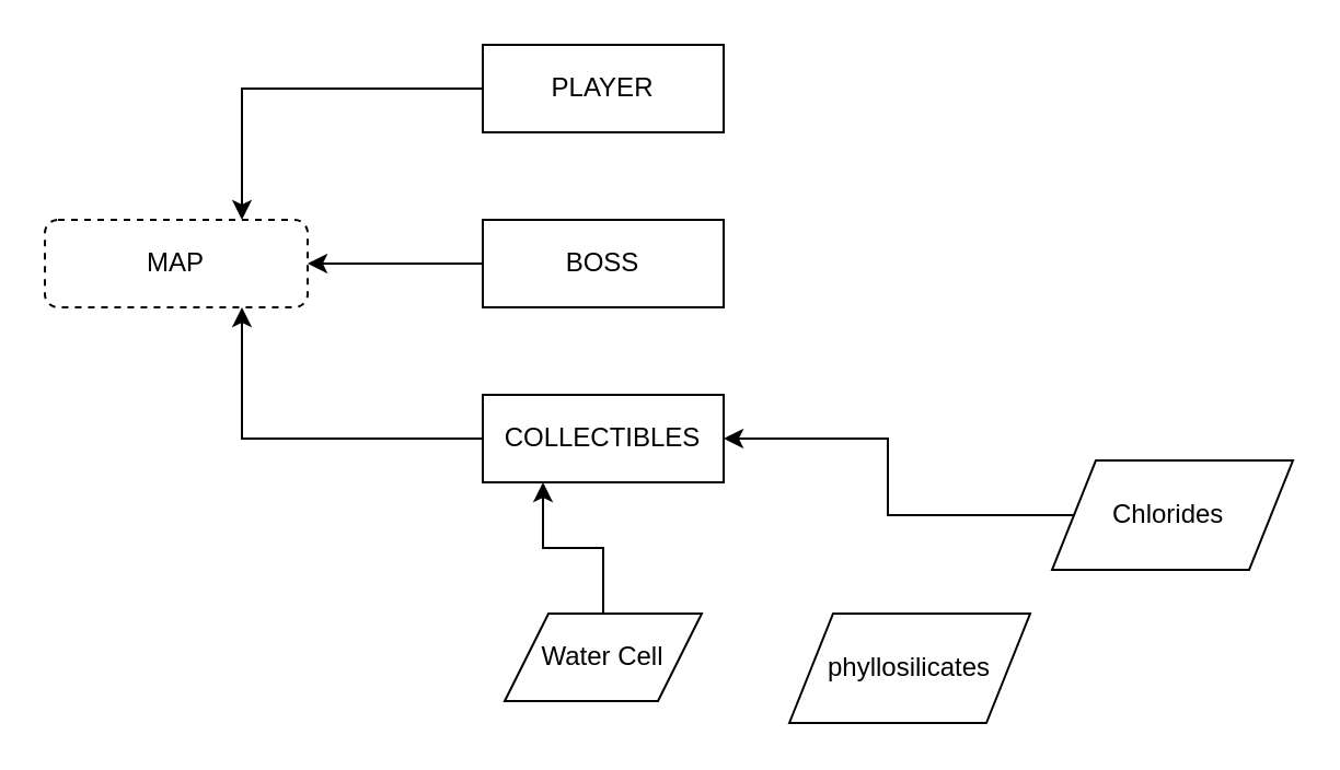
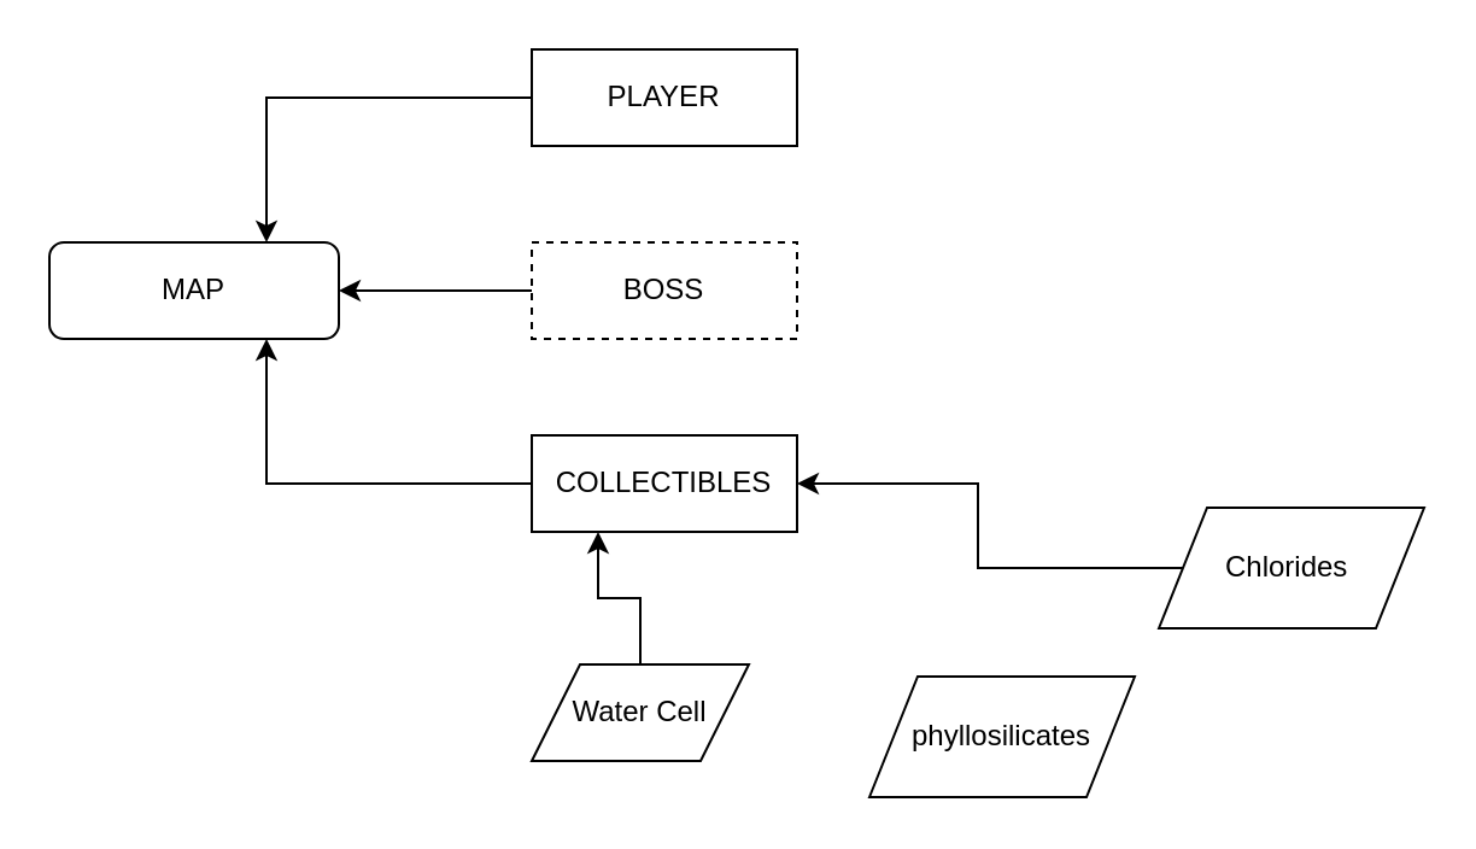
  <mxCell id="0" />
  <mxCell id="1" parent="0" />
- <mxCell id="2" value="MAP&lt;br&gt;" style="rounded=1;whiteSpace=wrap;html=1;fontSize=12;glass=0;strokeWidth=1;shadow=0;dashed=1;" parent="1" vertex="1"><mxGeometry x="20" y="100" width="120" height="40" as="geometry" /></mxCell>
+ <mxCell id="2" value="MAP&lt;br&gt;" style="rounded=1;whiteSpace=wrap;html=1;fontSize=12;glass=0;strokeWidth=1;shadow=0;" parent="1" vertex="1"><mxGeometry x="20" y="100" width="120" height="40" as="geometry" /></mxCell>
  <mxCell id="3" style="edgeStyle=orthogonalEdgeStyle;rounded=0;orthogonalLoop=1;jettySize=auto;html=1;exitX=0;exitY=0.5;exitDx=0;exitDy=0;entryX=0.75;entryY=0;entryDx=0;entryDy=0;" edge="1" parent="1" source="4" target="2"><mxGeometry relative="1" as="geometry" /></mxCell>
  <mxCell id="4" value="PLAYER&lt;br&gt;" style="rounded=0;whiteSpace=wrap;html=1;" vertex="1" parent="1"><mxGeometry x="220" y="20" width="110" height="40" as="geometry" /></mxCell>
  <mxCell id="5" style="edgeStyle=orthogonalEdgeStyle;rounded=0;orthogonalLoop=1;jettySize=auto;html=1;exitX=0;exitY=0.5;exitDx=0;exitDy=0;entryX=1;entryY=0.5;entryDx=0;entryDy=0;" edge="1" parent="1" source="6" target="2"><mxGeometry relative="1" as="geometry" /></mxCell>
- <mxCell id="6" value="BOSS" style="rounded=0;whiteSpace=wrap;html=1;" vertex="1" parent="1"><mxGeometry x="220" y="100" width="110" height="40" as="geometry" /></mxCell>
+ <mxCell id="6" value="BOSS" style="rounded=0;whiteSpace=wrap;html=1;dashed=1;" vertex="1" parent="1"><mxGeometry x="220" y="100" width="110" height="40" as="geometry" /></mxCell>
  <mxCell id="7" style="edgeStyle=orthogonalEdgeStyle;rounded=0;orthogonalLoop=1;jettySize=auto;html=1;exitX=0;exitY=0.5;exitDx=0;exitDy=0;entryX=0.75;entryY=1;entryDx=0;entryDy=0;" edge="1" parent="1" source="8" target="2"><mxGeometry relative="1" as="geometry" /></mxCell>
  <mxCell id="8" value="COLLECTIBLES" style="rounded=0;whiteSpace=wrap;html=1;" vertex="1" parent="1"><mxGeometry x="220" y="180" width="110" height="40" as="geometry" /></mxCell>
  <mxCell id="9" style="edgeStyle=orthogonalEdgeStyle;rounded=0;orthogonalLoop=1;jettySize=auto;html=1;exitX=0.5;exitY=0;exitDx=0;exitDy=0;entryX=0.25;entryY=1;entryDx=0;entryDy=0;" edge="1" parent="1" source="10" target="8"><mxGeometry relative="1" as="geometry" /></mxCell>
- <mxCell id="10" value="Water Cell" style="shape=parallelogram;perimeter=parallelogramPerimeter;whiteSpace=wrap;html=1;fixedSize=1;" vertex="1" parent="1"><mxGeometry x="230" y="280" width="90" height="40" as="geometry" /></mxCell>
+ <mxCell id="10" value="Water Cell" style="shape=parallelogram;perimeter=parallelogramPerimeter;whiteSpace=wrap;html=1;fixedSize=1;" vertex="1" parent="1"><mxGeometry x="220" y="275" width="90" height="40" as="geometry" /></mxCell>
  <mxCell id="11" value="phyllosilicates" style="shape=parallelogram;perimeter=parallelogramPerimeter;whiteSpace=wrap;html=1;fixedSize=1;" vertex="1" parent="1"><mxGeometry x="360" y="280" width="110" height="50" as="geometry" /></mxCell>
  <mxCell id="12" style="edgeStyle=orthogonalEdgeStyle;rounded=0;orthogonalLoop=1;jettySize=auto;html=1;exitX=0;exitY=0.5;exitDx=0;exitDy=0;entryX=1;entryY=0.5;entryDx=0;entryDy=0;" edge="1" parent="1" source="13" target="8"><mxGeometry relative="1" as="geometry" /></mxCell>
  <mxCell id="13" value="Chlorides&amp;nbsp;" style="shape=parallelogram;perimeter=parallelogramPerimeter;whiteSpace=wrap;html=1;fixedSize=1;" vertex="1" parent="1"><mxGeometry x="480" y="210" width="110" height="50" as="geometry" /></mxCell>
